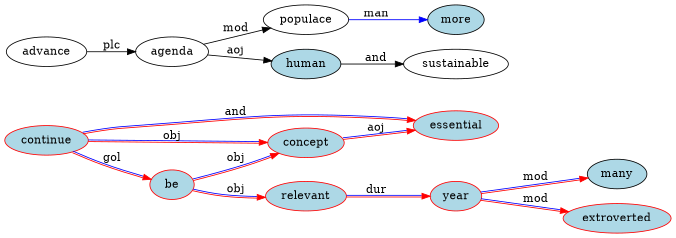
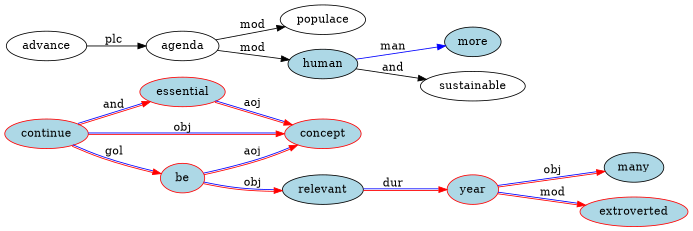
  digraph {
    rankdir=LR
    node [color=red fillcolor=lightblue style=filled]
    edge [color="red:blue"]
    n1 [label=continue]
    n2 [label=concept]
    n3 [label=be]
    n4 [label=essential]
-   n5 [label=relevant]
+   n5 [color=black label=relevant]
    n6 [label=year]
    n7 [color=black label=many]
    n8 [label=extroverted]
    n9 [label=advance color="" fillcolor="" style=""]
    n10 [label=agenda color="" fillcolor="" style=""]
    n11 [label=populace color="" fillcolor="" style=""]
    n12 [label=human color=""]
    n13 [label=more color=""]
    n14 [label=sustainable color="" fillcolor="" style=""]
    n1 -> n2 [label=obj]
    n1 -> n3 [label=gol]
    n1 -> n4 [label=and]
-   n3 -> n2 [label=obj]
+   n3 -> n2 [label=aoj]
    n3 -> n5 [label=obj]
-   n2 -> n4 [label=aoj]
+   n4 -> n2 [label=aoj]
    n5 -> n6 [label=dur]
-   n6 -> n7 [label=mod]
+   n6 -> n7 [label=obj]
    n6 -> n8 [label=mod]
    n9 -> n10 [label=plc color=""]
    n10 -> n11 [label=mod color=""]
-   n10 -> n12 [label=aoj color=""]
-   n11 -> n13 [color=blue label=man]
+   n10 -> n12 [label=mod color=""]
+   n12 -> n13 [color=blue label=man]
    n12 -> n14 [label=and color=""]
  }
